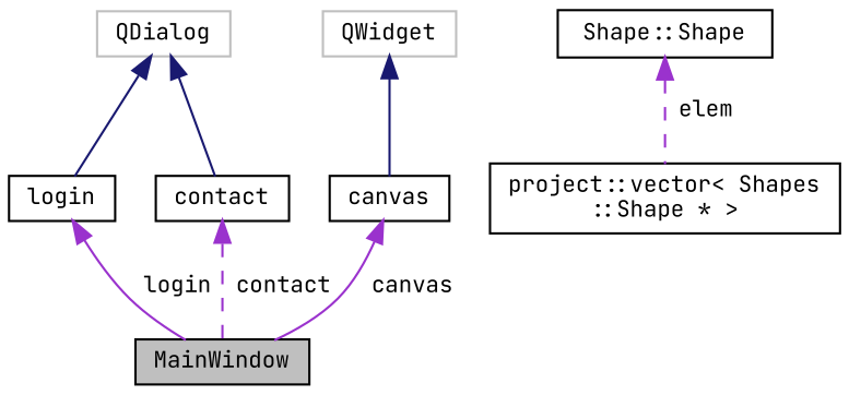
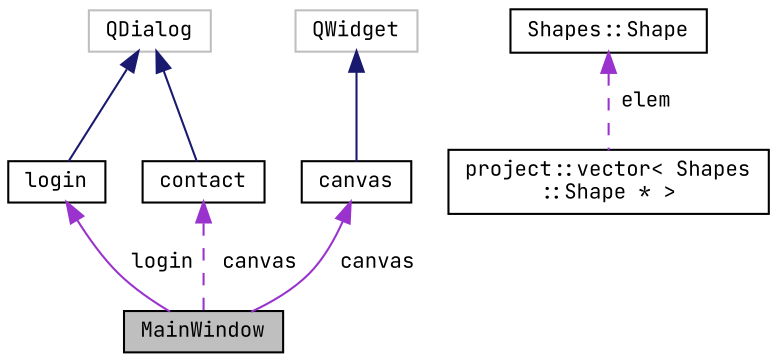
  digraph {
    fontname="JetBrains Mono"
    node [color=black fillcolor=white fontname="JetBrains Mono" fontsize=10 shape=record style=filled]
    edge [color=darkorchid3 dir=back fontname="JetBrains Mono" fontsize=10 labelfontname=Helvetica labelfontsize=10 style=solid]
    n1 [fillcolor=grey75 fontcolor=black height=0.2 label=MainWindow width=0.4]
    n2 [height=0.2 label=login width=0.4]
    n3 [color=grey75 height=0.2 label=QDialog width=0.4]
    n4 [height=0.2 label=contact width=0.4]
    n5 [height=0.2 label=canvas width=0.4]
    n6 [color=grey75 height=0.2 label=QWidget width=0.4]
    n7 [height=0.2 label="project::vector\< Shapes\l::Shape * \>" width=0.4]
-   n8 [height=0.2 label="Shape::Shape" width=0.4]
+   n8 [height=0.2 label="Shapes::Shape" width=0.4]
    n2 -> n1 [label=" login"]
    n3 -> n2 [color=midnightblue]
    n3 -> n4 [color=midnightblue]
-   n4 -> n1 [label=" contact" style=dashed]
+   n4 -> n1 [label=" canvas" style=dashed]
    n5 -> n1 [label=" canvas"]
    n6 -> n5 [color=midnightblue]
    n8 -> n7 [label=" elem" style=dashed]
  }
